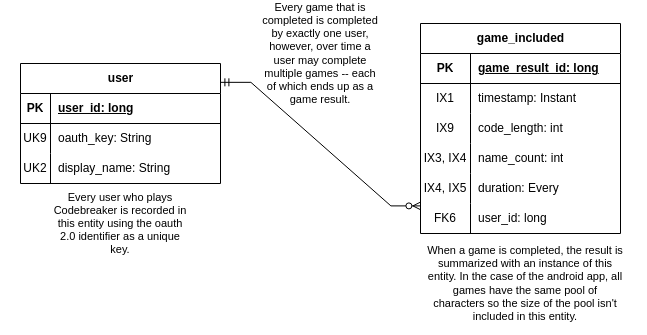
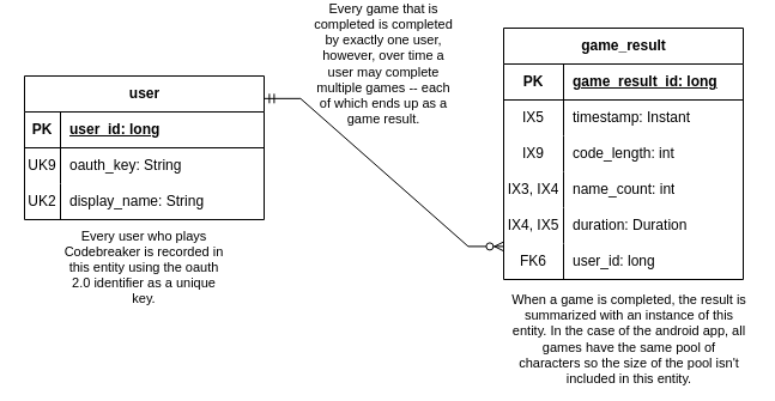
  <mxCell id="0" />
  <mxCell id="1" parent="0" />
  <mxCell id="2" value="user" style="shape=table;startSize=30;container=1;collapsible=1;childLayout=tableLayout;fixedRows=1;rowLines=0;fontStyle=1;align=center;resizeLast=1;html=1;" vertex="1" parent="1"><mxGeometry x="20" y="60" width="200" height="120" as="geometry" /></mxCell>
  <mxCell id="3" value="" style="shape=tableRow;horizontal=0;startSize=0;swimlaneHead=0;swimlaneBody=0;fillColor=none;collapsible=0;dropTarget=0;points=[[0,0.5],[1,0.5]];portConstraint=eastwest;top=0;left=0;right=0;bottom=1;" vertex="1" parent="2"><mxGeometry y="30" width="200" height="30" as="geometry" /></mxCell>
  <mxCell id="4" value="PK" style="shape=partialRectangle;connectable=0;fillColor=none;top=0;left=0;bottom=0;right=0;fontStyle=1;overflow=hidden;whiteSpace=wrap;html=1;" vertex="1" parent="3"><mxGeometry width="30" height="30" as="geometry"><mxRectangle width="30" height="30" as="alternateBounds" /></mxGeometry></mxCell>
  <mxCell id="5" value="user_id: long" style="shape=partialRectangle;connectable=0;fillColor=none;top=0;left=0;bottom=0;right=0;align=left;spacingLeft=6;fontStyle=5;overflow=hidden;whiteSpace=wrap;html=1;" vertex="1" parent="3"><mxGeometry x="30" width="170" height="30" as="geometry"><mxRectangle width="170" height="30" as="alternateBounds" /></mxGeometry></mxCell>
  <mxCell id="6" value="" style="shape=tableRow;horizontal=0;startSize=0;swimlaneHead=0;swimlaneBody=0;fillColor=none;collapsible=0;dropTarget=0;points=[[0,0.5],[1,0.5]];portConstraint=eastwest;top=0;left=0;right=0;bottom=0;" vertex="1" parent="2"><mxGeometry y="60" width="200" height="30" as="geometry" /></mxCell>
  <mxCell id="7" value="UK9" style="shape=partialRectangle;connectable=0;fillColor=none;top=0;left=0;bottom=0;right=0;editable=1;overflow=hidden;whiteSpace=wrap;html=1;" vertex="1" parent="6"><mxGeometry width="30" height="30" as="geometry"><mxRectangle width="30" height="30" as="alternateBounds" /></mxGeometry></mxCell>
  <mxCell id="8" value="oauth_key: String" style="shape=partialRectangle;connectable=0;fillColor=none;top=0;left=0;bottom=0;right=0;align=left;spacingLeft=6;overflow=hidden;whiteSpace=wrap;html=1;" vertex="1" parent="6"><mxGeometry x="30" width="170" height="30" as="geometry"><mxRectangle width="170" height="30" as="alternateBounds" /></mxGeometry></mxCell>
  <mxCell id="9" value="" style="shape=tableRow;horizontal=0;startSize=0;swimlaneHead=0;swimlaneBody=0;fillColor=none;collapsible=0;dropTarget=0;points=[[0,0.5],[1,0.5]];portConstraint=eastwest;top=0;left=0;right=0;bottom=0;" vertex="1" parent="2"><mxGeometry y="90" width="200" height="30" as="geometry" /></mxCell>
  <mxCell id="10" value="UK2" style="shape=partialRectangle;connectable=0;fillColor=none;top=0;left=0;bottom=0;right=0;editable=1;overflow=hidden;whiteSpace=wrap;html=1;" vertex="1" parent="9"><mxGeometry width="30" height="30" as="geometry"><mxRectangle width="30" height="30" as="alternateBounds" /></mxGeometry></mxCell>
  <mxCell id="11" value="display_name: String" style="shape=partialRectangle;connectable=0;fillColor=none;top=0;left=0;bottom=0;right=0;align=left;spacingLeft=6;overflow=hidden;whiteSpace=wrap;html=1;" vertex="1" parent="9"><mxGeometry x="30" width="170" height="30" as="geometry"><mxRectangle width="170" height="30" as="alternateBounds" /></mxGeometry></mxCell>
- <mxCell id="12" value="game_included" style="shape=table;startSize=30;container=1;collapsible=1;childLayout=tableLayout;fixedRows=1;rowLines=0;fontStyle=1;align=center;resizeLast=1;html=1;" vertex="1" parent="1"><mxGeometry x="420" y="20" width="200" height="210" as="geometry" /></mxCell>
+ <mxCell id="12" value="game_result" style="shape=table;startSize=30;container=1;collapsible=1;childLayout=tableLayout;fixedRows=1;rowLines=0;fontStyle=1;align=center;resizeLast=1;html=1;" vertex="1" parent="1"><mxGeometry x="420" y="20" width="200" height="210" as="geometry" /></mxCell>
  <mxCell id="13" value="" style="shape=tableRow;horizontal=0;startSize=0;swimlaneHead=0;swimlaneBody=0;fillColor=none;collapsible=0;dropTarget=0;points=[[0,0.5],[1,0.5]];portConstraint=eastwest;top=0;left=0;right=0;bottom=1;" vertex="1" parent="12"><mxGeometry y="30" width="200" height="30" as="geometry" /></mxCell>
  <mxCell id="14" value="PK" style="shape=partialRectangle;connectable=0;fillColor=none;top=0;left=0;bottom=0;right=0;fontStyle=1;overflow=hidden;whiteSpace=wrap;html=1;" vertex="1" parent="13"><mxGeometry width="50" height="30" as="geometry"><mxRectangle width="50" height="30" as="alternateBounds" /></mxGeometry></mxCell>
  <mxCell id="15" value="game_result_id: long" style="shape=partialRectangle;connectable=0;fillColor=none;top=0;left=0;bottom=0;right=0;align=left;spacingLeft=6;fontStyle=5;overflow=hidden;whiteSpace=wrap;html=1;" vertex="1" parent="13"><mxGeometry x="50" width="150" height="30" as="geometry"><mxRectangle width="150" height="30" as="alternateBounds" /></mxGeometry></mxCell>
  <mxCell id="16" value="" style="shape=tableRow;horizontal=0;startSize=0;swimlaneHead=0;swimlaneBody=0;fillColor=none;collapsible=0;dropTarget=0;points=[[0,0.5],[1,0.5]];portConstraint=eastwest;top=0;left=0;right=0;bottom=0;" vertex="1" parent="12"><mxGeometry y="60" width="200" height="30" as="geometry" /></mxCell>
- <mxCell id="17" value="IX1" style="shape=partialRectangle;connectable=0;fillColor=none;top=0;left=0;bottom=0;right=0;editable=1;overflow=hidden;whiteSpace=wrap;html=1;" vertex="1" parent="16"><mxGeometry width="50" height="30" as="geometry"><mxRectangle width="50" height="30" as="alternateBounds" /></mxGeometry></mxCell>
+ <mxCell id="17" value="IX5" style="shape=partialRectangle;connectable=0;fillColor=none;top=0;left=0;bottom=0;right=0;editable=1;overflow=hidden;whiteSpace=wrap;html=1;" vertex="1" parent="16"><mxGeometry width="50" height="30" as="geometry"><mxRectangle width="50" height="30" as="alternateBounds" /></mxGeometry></mxCell>
  <mxCell id="18" value="timestamp: Instant" style="shape=partialRectangle;connectable=0;fillColor=none;top=0;left=0;bottom=0;right=0;align=left;spacingLeft=6;overflow=hidden;whiteSpace=wrap;html=1;" vertex="1" parent="16"><mxGeometry x="50" width="150" height="30" as="geometry"><mxRectangle width="150" height="30" as="alternateBounds" /></mxGeometry></mxCell>
  <mxCell id="19" value="" style="shape=tableRow;horizontal=0;startSize=0;swimlaneHead=0;swimlaneBody=0;fillColor=none;collapsible=0;dropTarget=0;points=[[0,0.5],[1,0.5]];portConstraint=eastwest;top=0;left=0;right=0;bottom=0;" vertex="1" parent="12"><mxGeometry y="90" width="200" height="30" as="geometry" /></mxCell>
  <mxCell id="20" value="IX9" style="shape=partialRectangle;connectable=0;fillColor=none;top=0;left=0;bottom=0;right=0;editable=1;overflow=hidden;whiteSpace=wrap;html=1;" vertex="1" parent="19"><mxGeometry width="50" height="30" as="geometry"><mxRectangle width="50" height="30" as="alternateBounds" /></mxGeometry></mxCell>
  <mxCell id="21" value="code_length: int" style="shape=partialRectangle;connectable=0;fillColor=none;top=0;left=0;bottom=0;right=0;align=left;spacingLeft=6;overflow=hidden;whiteSpace=wrap;html=1;" vertex="1" parent="19"><mxGeometry x="50" width="150" height="30" as="geometry"><mxRectangle width="150" height="30" as="alternateBounds" /></mxGeometry></mxCell>
  <mxCell id="22" value="" style="shape=tableRow;horizontal=0;startSize=0;swimlaneHead=0;swimlaneBody=0;fillColor=none;collapsible=0;dropTarget=0;points=[[0,0.5],[1,0.5]];portConstraint=eastwest;top=0;left=0;right=0;bottom=0;" vertex="1" parent="12"><mxGeometry y="120" width="200" height="30" as="geometry" /></mxCell>
  <mxCell id="23" value="IX3, IX4" style="shape=partialRectangle;connectable=0;fillColor=none;top=0;left=0;bottom=0;right=0;editable=1;overflow=hidden;whiteSpace=wrap;html=1;" vertex="1" parent="22"><mxGeometry width="50" height="30" as="geometry"><mxRectangle width="50" height="30" as="alternateBounds" /></mxGeometry></mxCell>
  <mxCell id="24" value="name_count: int" style="shape=partialRectangle;connectable=0;fillColor=none;top=0;left=0;bottom=0;right=0;align=left;spacingLeft=6;overflow=hidden;whiteSpace=wrap;html=1;" vertex="1" parent="22"><mxGeometry x="50" width="150" height="30" as="geometry"><mxRectangle width="150" height="30" as="alternateBounds" /></mxGeometry></mxCell>
  <mxCell id="25" value="" style="shape=tableRow;horizontal=0;startSize=0;swimlaneHead=0;swimlaneBody=0;fillColor=none;collapsible=0;dropTarget=0;points=[[0,0.5],[1,0.5]];portConstraint=eastwest;top=0;left=0;right=0;bottom=0;" vertex="1" parent="12"><mxGeometry y="150" width="200" height="30" as="geometry" /></mxCell>
  <mxCell id="26" value="IX4, IX5" style="shape=partialRectangle;connectable=0;fillColor=none;top=0;left=0;bottom=0;right=0;editable=1;overflow=hidden;whiteSpace=wrap;html=1;" vertex="1" parent="25"><mxGeometry width="50" height="30" as="geometry"><mxRectangle width="50" height="30" as="alternateBounds" /></mxGeometry></mxCell>
- <mxCell id="27" value="duration: Every" style="shape=partialRectangle;connectable=0;fillColor=none;top=0;left=0;bottom=0;right=0;align=left;spacingLeft=6;overflow=hidden;whiteSpace=wrap;html=1;" vertex="1" parent="25"><mxGeometry x="50" width="150" height="30" as="geometry"><mxRectangle width="150" height="30" as="alternateBounds" /></mxGeometry></mxCell>
+ <mxCell id="27" value="duration: Duration" style="shape=partialRectangle;connectable=0;fillColor=none;top=0;left=0;bottom=0;right=0;align=left;spacingLeft=6;overflow=hidden;whiteSpace=wrap;html=1;" vertex="1" parent="25"><mxGeometry x="50" width="150" height="30" as="geometry"><mxRectangle width="150" height="30" as="alternateBounds" /></mxGeometry></mxCell>
  <mxCell id="28" value="" style="shape=tableRow;horizontal=0;startSize=0;swimlaneHead=0;swimlaneBody=0;fillColor=none;collapsible=0;dropTarget=0;points=[[0,0.5],[1,0.5]];portConstraint=eastwest;top=0;left=0;right=0;bottom=0;" vertex="1" parent="12"><mxGeometry y="180" width="200" height="30" as="geometry" /></mxCell>
  <mxCell id="29" value="FK6" style="shape=partialRectangle;connectable=0;fillColor=none;top=0;left=0;bottom=0;right=0;editable=1;overflow=hidden;whiteSpace=wrap;html=1;" vertex="1" parent="28"><mxGeometry width="50" height="30" as="geometry"><mxRectangle width="50" height="30" as="alternateBounds" /></mxGeometry></mxCell>
  <mxCell id="30" value="user_id: long" style="shape=partialRectangle;connectable=0;fillColor=none;top=0;left=0;bottom=0;right=0;align=left;spacingLeft=6;overflow=hidden;whiteSpace=wrap;html=1;" vertex="1" parent="28"><mxGeometry x="50" width="150" height="30" as="geometry"><mxRectangle width="150" height="30" as="alternateBounds" /></mxGeometry></mxCell>
  <mxCell id="31" value="" style="edgeStyle=entityRelationEdgeStyle;fontSize=12;html=1;endArrow=ERzeroToMany;startArrow=ERmandOne;rounded=0;exitX=1.002;exitY=0.157;exitDx=0;exitDy=0;exitPerimeter=0;entryX=0.002;entryY=0.08;entryDx=0;entryDy=0;entryPerimeter=0;" edge="1" parent="1" source="2" target="28"><mxGeometry width="100" height="100" relative="1" as="geometry"><mxPoint x="320" y="160" as="sourcePoint" /><mxPoint x="420" y="210" as="targetPoint" /></mxGeometry></mxCell>
  <mxCell id="32" value="Every user who plays Codebreaker is recorded in this entity using the oauth 2.0 identifier as a unique key." style="whiteSpace=wrap;html=1;strokeColor=none;fillColor=none;fontSize=11;" vertex="1" parent="1"><mxGeometry x="50" y="180" width="140" height="80" as="geometry" /></mxCell>
  <mxCell id="33" value="When a game is completed, the result is summarized with an instance of this entity. In the case of the android app, all games have the same pool of characters so the size of the pool isn't included in this entity." style="whiteSpace=wrap;html=1;strokeColor=none;fillColor=none;fontSize=11;" vertex="1" parent="1"><mxGeometry x="425" y="250" width="200" height="60" as="geometry" /></mxCell>
  <mxCell id="34" value="Every game that is completed is completed by exactly one user, however, over time a user may complete multiple games -- each of which ends up as a game result." style="whiteSpace=wrap;html=1;fontSize=11;fillColor=none;strokeColor=none;" vertex="1" parent="1"><mxGeometry x="260" y="20" width="120" height="60" as="geometry" /></mxCell>
